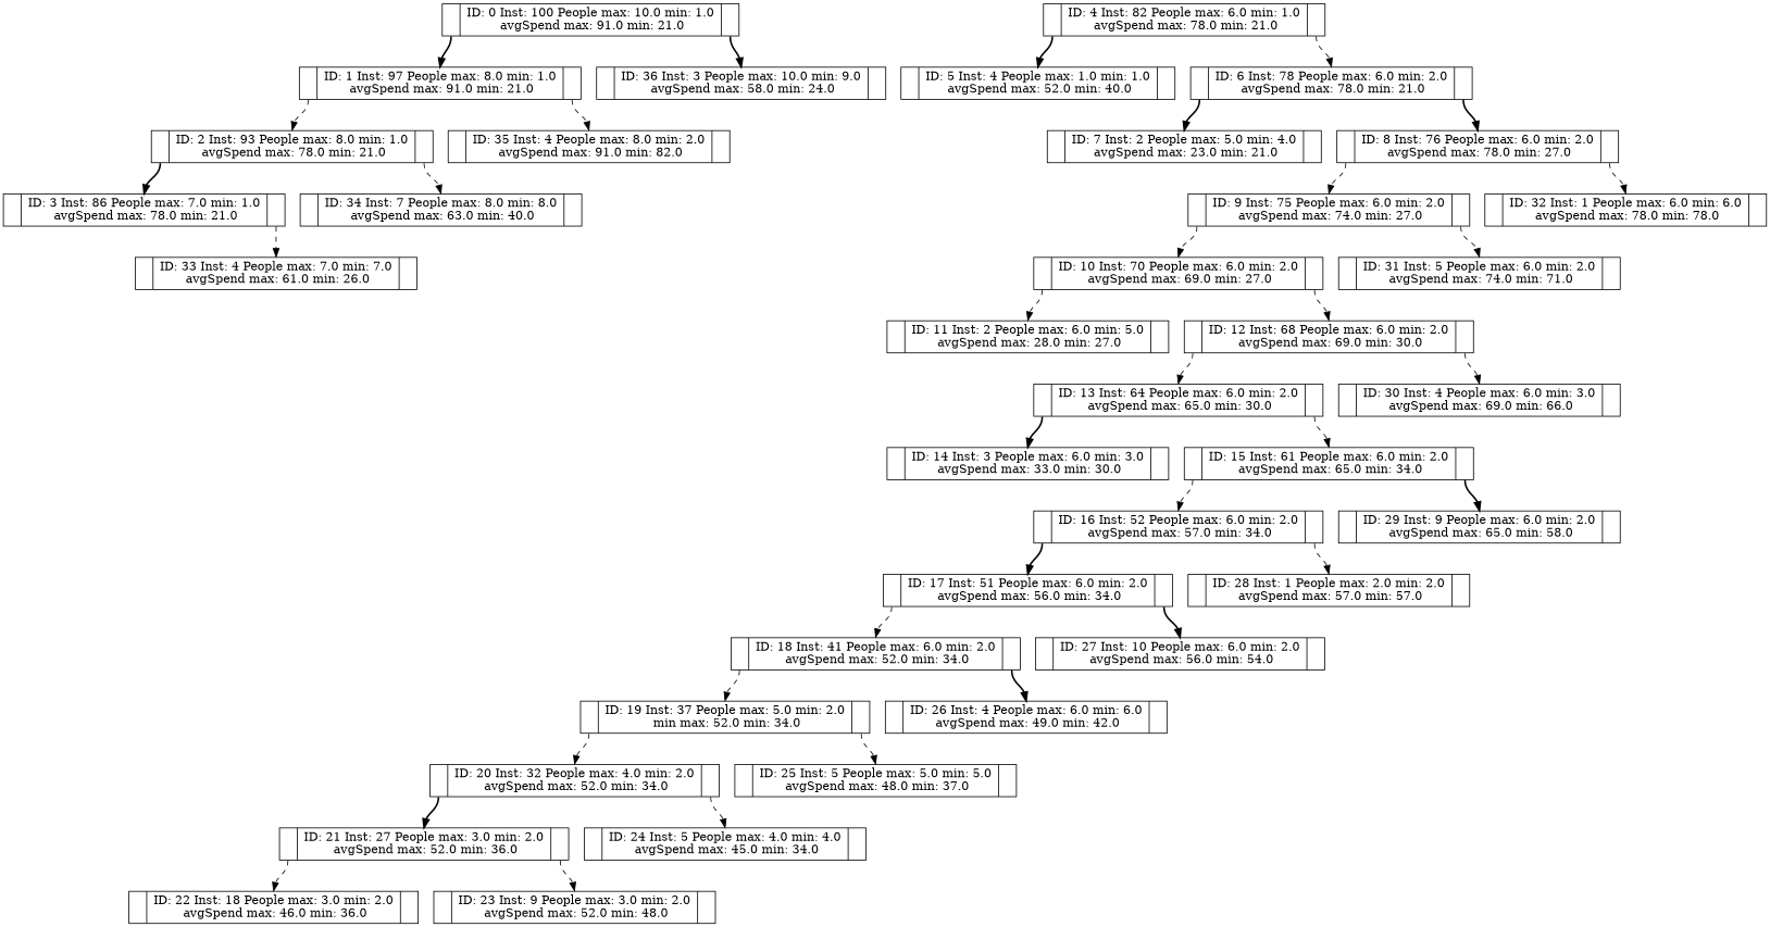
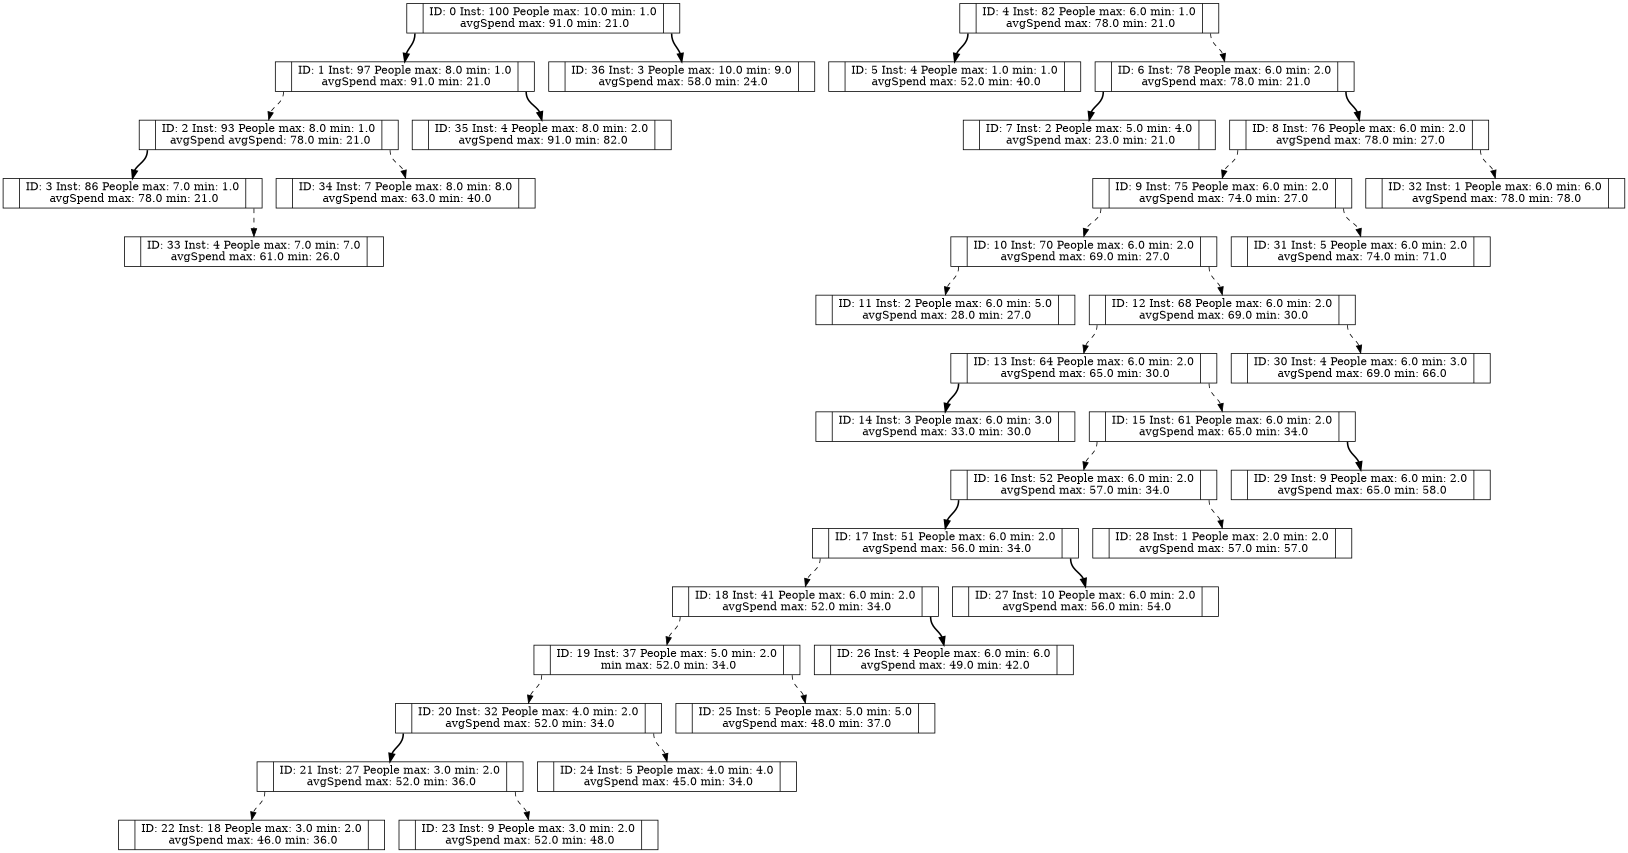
  digraph {
    node [shape=record]
    edge [headport=f1 style=dashed tailport=f2]
    n1 [height=.1 label="<f0> |<f1> ID: 0 Inst: 100  People max: 10.0 min: 1.0\n avgSpend max: 91.0 min: 21.0\n|<f2>"]
    n2 [height=.1 label="<f0> |<f1> ID: 1 Inst: 97  People max: 8.0 min: 1.0\n avgSpend max: 91.0 min: 21.0\n|<f2>"]
    n3 [height=.1 label="<f0> |<f1> ID: 36 Inst: 3  People max: 10.0 min: 9.0\n avgSpend max: 58.0 min: 24.0\n|<f2>"]
-   n4 [height=.1 label="<f0> |<f1> ID: 2 Inst: 93  People max: 8.0 min: 1.0\n avgSpend max: 78.0 min: 21.0\n|<f2>"]
+   n4 [height=.1 label="<f0> |<f1> ID: 2 Inst: 93  People max: 8.0 min: 1.0\n avgSpend avgSpend: 78.0 min: 21.0\n|<f2>"]
    n5 [height=.1 label="<f0> |<f1> ID: 35 Inst: 4  People max: 8.0 min: 2.0\n avgSpend max: 91.0 min: 82.0\n|<f2>"]
    n6 [height=.1 label="<f0> |<f1> ID: 3 Inst: 86  People max: 7.0 min: 1.0\n avgSpend max: 78.0 min: 21.0\n|<f2>"]
    n7 [height=.1 label="<f0> |<f1> ID: 34 Inst: 7  People max: 8.0 min: 8.0\n avgSpend max: 63.0 min: 40.0\n|<f2>"]
    n8 [height=.1 label="<f0> |<f1> ID: 33 Inst: 4  People max: 7.0 min: 7.0\n avgSpend max: 61.0 min: 26.0\n|<f2>"]
    n9 [height=.1 label="<f0> |<f1> ID: 4 Inst: 82  People max: 6.0 min: 1.0\n avgSpend max: 78.0 min: 21.0\n|<f2>"]
    n10 [height=.1 label="<f0> |<f1> ID: 5 Inst: 4  People max: 1.0 min: 1.0\n avgSpend max: 52.0 min: 40.0\n|<f2>"]
    n11 [height=.1 label="<f0> |<f1> ID: 6 Inst: 78  People max: 6.0 min: 2.0\n avgSpend max: 78.0 min: 21.0\n|<f2>"]
    n12 [height=.1 label="<f0> |<f1> ID: 7 Inst: 2  People max: 5.0 min: 4.0\n avgSpend max: 23.0 min: 21.0\n|<f2>"]
    n13 [height=.1 label="<f0> |<f1> ID: 8 Inst: 76  People max: 6.0 min: 2.0\n avgSpend max: 78.0 min: 27.0\n|<f2>"]
    n14 [height=.1 label="<f0> |<f1> ID: 9 Inst: 75  People max: 6.0 min: 2.0\n avgSpend max: 74.0 min: 27.0\n|<f2>"]
    n15 [height=.1 label="<f0> |<f1> ID: 32 Inst: 1  People max: 6.0 min: 6.0\n avgSpend max: 78.0 min: 78.0\n|<f2>"]
    n16 [height=.1 label="<f0> |<f1> ID: 10 Inst: 70  People max: 6.0 min: 2.0\n avgSpend max: 69.0 min: 27.0\n|<f2>"]
    n17 [height=.1 label="<f0> |<f1> ID: 31 Inst: 5  People max: 6.0 min: 2.0\n avgSpend max: 74.0 min: 71.0\n|<f2>"]
    n18 [height=.1 label="<f0> |<f1> ID: 11 Inst: 2  People max: 6.0 min: 5.0\n avgSpend max: 28.0 min: 27.0\n|<f2>"]
    n19 [height=.1 label="<f0> |<f1> ID: 12 Inst: 68  People max: 6.0 min: 2.0\n avgSpend max: 69.0 min: 30.0\n|<f2>"]
    n20 [height=.1 label="<f0> |<f1> ID: 13 Inst: 64  People max: 6.0 min: 2.0\n avgSpend max: 65.0 min: 30.0\n|<f2>"]
    n21 [height=.1 label="<f0> |<f1> ID: 30 Inst: 4  People max: 6.0 min: 3.0\n avgSpend max: 69.0 min: 66.0\n|<f2>"]
    n22 [height=.1 label="<f0> |<f1> ID: 14 Inst: 3  People max: 6.0 min: 3.0\n avgSpend max: 33.0 min: 30.0\n|<f2>"]
    n23 [height=.1 label="<f0> |<f1> ID: 15 Inst: 61  People max: 6.0 min: 2.0\n avgSpend max: 65.0 min: 34.0\n|<f2>"]
    n24 [height=.1 label="<f0> |<f1> ID: 16 Inst: 52  People max: 6.0 min: 2.0\n avgSpend max: 57.0 min: 34.0\n|<f2>"]
    n25 [height=.1 label="<f0> |<f1> ID: 29 Inst: 9  People max: 6.0 min: 2.0\n avgSpend max: 65.0 min: 58.0\n|<f2>"]
    n26 [height=.1 label="<f0> |<f1> ID: 17 Inst: 51  People max: 6.0 min: 2.0\n avgSpend max: 56.0 min: 34.0\n|<f2>"]
    n27 [height=.1 label="<f0> |<f1> ID: 28 Inst: 1  People max: 2.0 min: 2.0\n avgSpend max: 57.0 min: 57.0\n|<f2>"]
    n28 [height=.1 label="<f0> |<f1> ID: 18 Inst: 41  People max: 6.0 min: 2.0\n avgSpend max: 52.0 min: 34.0\n|<f2>"]
    n29 [height=.1 label="<f0> |<f1> ID: 27 Inst: 10  People max: 6.0 min: 2.0\n avgSpend max: 56.0 min: 54.0\n|<f2>"]
    n30 [height=.1 label="<f0> |<f1> ID: 19 Inst: 37  People max: 5.0 min: 2.0\n min max: 52.0 min: 34.0\n|<f2>"]
    n31 [height=.1 label="<f0> |<f1> ID: 26 Inst: 4  People max: 6.0 min: 6.0\n avgSpend max: 49.0 min: 42.0\n|<f2>"]
    n32 [height=.1 label="<f0> |<f1> ID: 20 Inst: 32  People max: 4.0 min: 2.0\n avgSpend max: 52.0 min: 34.0\n|<f2>"]
    n33 [height=.1 label="<f0> |<f1> ID: 25 Inst: 5  People max: 5.0 min: 5.0\n avgSpend max: 48.0 min: 37.0\n|<f2>"]
    n34 [height=.1 label="<f0> |<f1> ID: 21 Inst: 27  People max: 3.0 min: 2.0\n avgSpend max: 52.0 min: 36.0\n|<f2>"]
    n35 [height=.1 label="<f0> |<f1> ID: 24 Inst: 5  People max: 4.0 min: 4.0\n avgSpend max: 45.0 min: 34.0\n|<f2>"]
    n36 [height=.1 label="<f0> |<f1> ID: 22 Inst: 18  People max: 3.0 min: 2.0\n avgSpend max: 46.0 min: 36.0\n|<f2>"]
    n37 [height=.1 label="<f0> |<f1> ID: 23 Inst: 9  People max: 3.0 min: 2.0\n avgSpend max: 52.0 min: 48.0\n|<f2>"]
    n1 -> n2 [style=bold tailport=f0]
    n1 -> n3 [style=bold]
    n2 -> n4 [tailport=f0]
-   n2 -> n5
+   n2 -> n5 [style=bold]
    n4 -> n6 [style=bold tailport=f0]
    n4 -> n7
    n6 -> n8
    n9 -> n10 [style=bold tailport=f0]
    n9 -> n11
    n11 -> n12 [style=bold tailport=f0]
    n11 -> n13 [style=bold]
    n13 -> n14 [tailport=f0]
    n13 -> n15
    n14 -> n16 [tailport=f0]
    n14 -> n17
    n16 -> n18 [tailport=f0]
    n16 -> n19
    n19 -> n20 [tailport=f0]
    n19 -> n21
    n20 -> n22 [style=bold tailport=f0]
    n20 -> n23
    n23 -> n24 [tailport=f0]
    n23 -> n25 [style=bold]
    n24 -> n26 [style=bold tailport=f0]
    n24 -> n27
    n26 -> n28 [tailport=f0]
    n26 -> n29 [style=bold]
    n28 -> n30 [tailport=f0]
    n28 -> n31 [style=bold]
    n30 -> n32 [tailport=f0]
    n30 -> n33
    n32 -> n34 [style=bold tailport=f0]
    n32 -> n35
    n34 -> n36 [tailport=f0]
    n34 -> n37
  }
